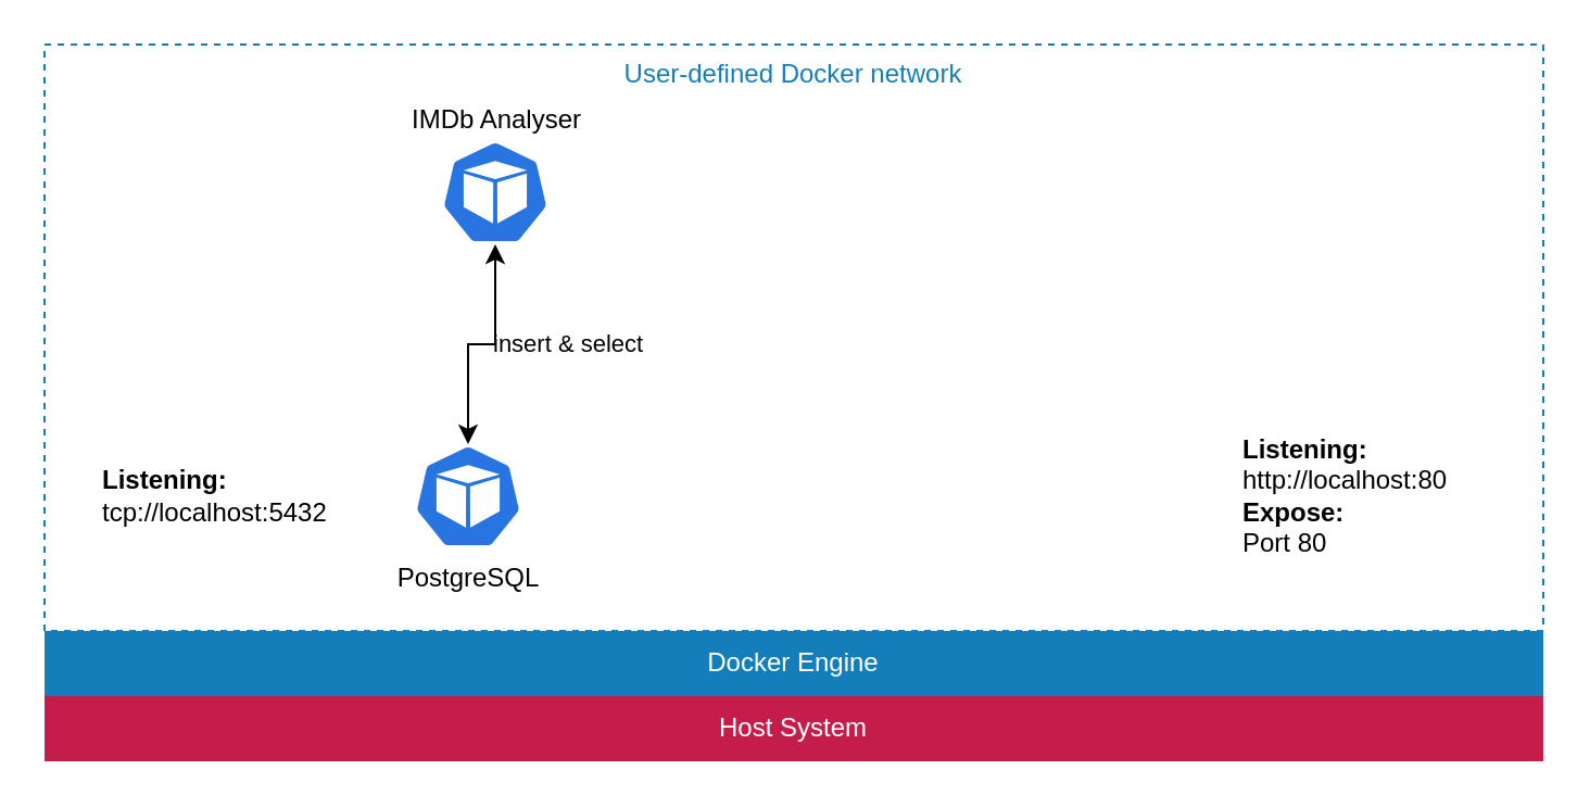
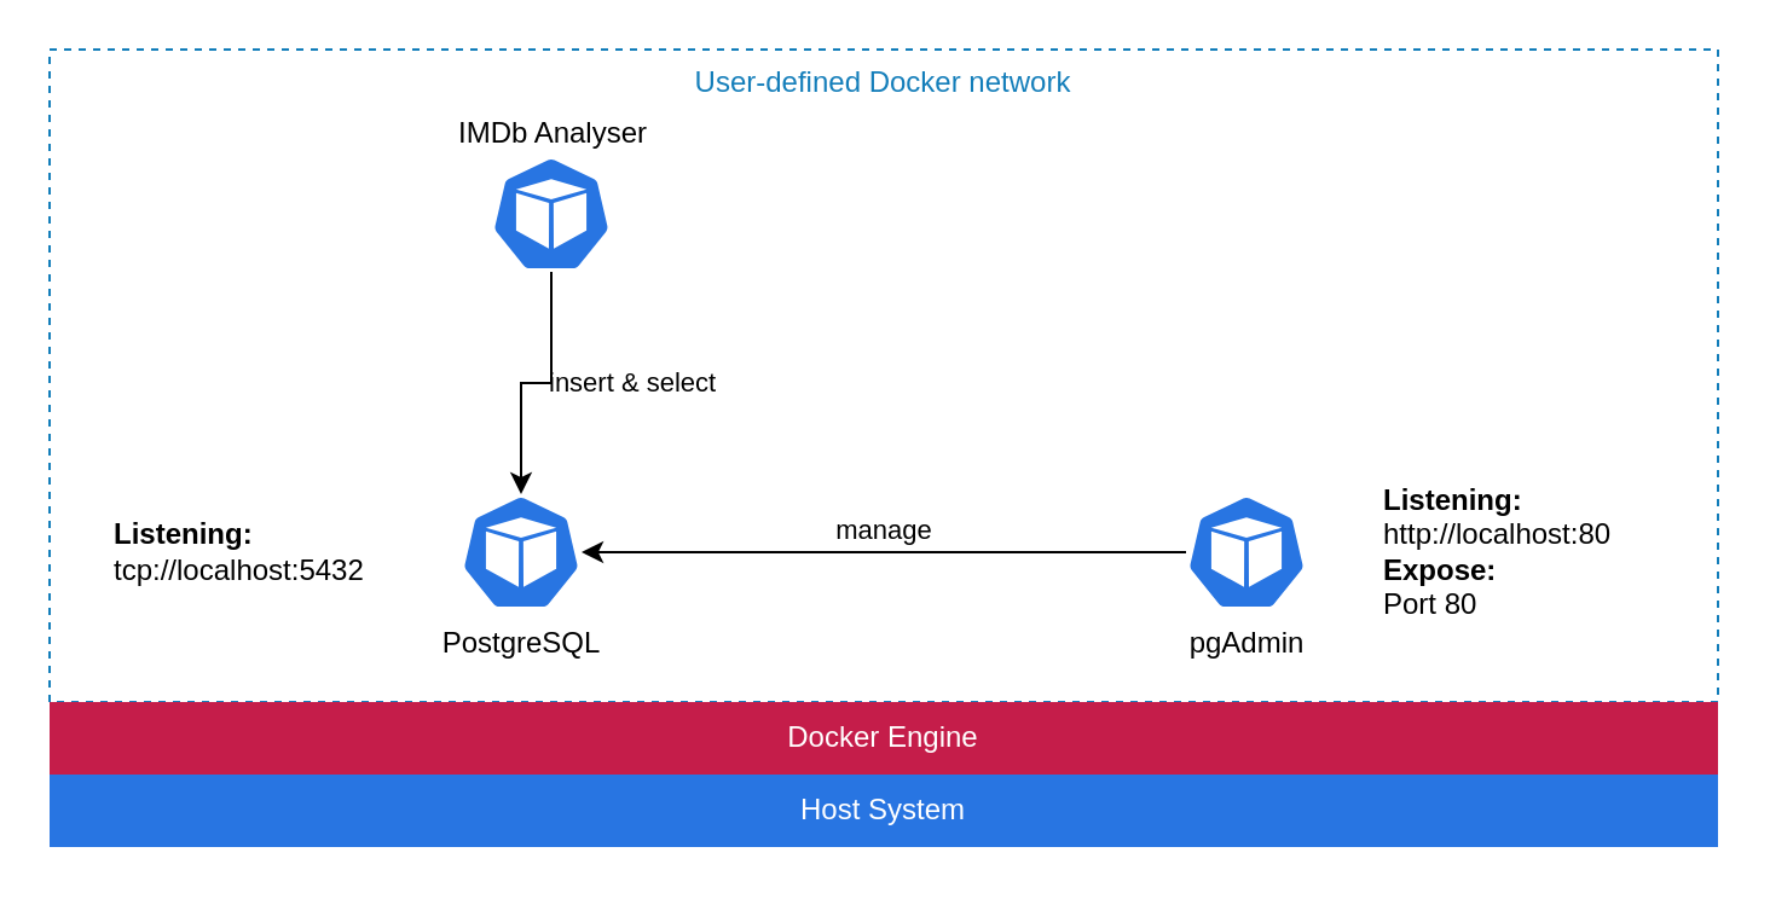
  <mxCell id="0" />
  <mxCell id="1" parent="0" />
  <mxCell id="2" value="User-defined Docker network" style="fillColor=none;strokeColor=#147EBA;dashed=1;verticalAlign=top;fontStyle=0;fontColor=#147EBA;" vertex="1" parent="1"><mxGeometry x="20" y="20" width="690" height="270" as="geometry" /></mxCell>
- <mxCell id="3" value="insert &amp;amp; select" style="edgeStyle=orthogonalEdgeStyle;rounded=0;orthogonalLoop=1;jettySize=auto;html=1;startArrow=classic;startFill=1;labelPosition=right;verticalLabelPosition=middle;align=left;verticalAlign=middle;spacing=6;labelBackgroundColor=none;" edge="1" parent="1" source="4" target="7"><mxGeometry relative="1" as="geometry" /></mxCell>
+ <mxCell id="3" value="insert &amp;amp; select" style="edgeStyle=orthogonalEdgeStyle;rounded=0;orthogonalLoop=1;jettySize=auto;html=1;startArrow=classic;startFill=1;labelPosition=right;verticalLabelPosition=middle;align=left;verticalAlign=middle;spacing=6;labelBackgroundColor=none;endArrow=none;" edge="1" parent="1" source="4" target="7"><mxGeometry relative="1" as="geometry" /></mxCell>
  <mxCell id="4" value="PostgreSQL" style="sketch=0;html=1;dashed=0;whitespace=wrap;fillColor=#2875E2;strokeColor=#ffffff;points=[[0.005,0.63,0],[0.1,0.2,0],[0.9,0.2,0],[0.5,0,0],[0.995,0.63,0],[0.72,0.99,0],[0.5,1,0],[0.28,0.99,0]];shape=mxgraph.kubernetes.icon;prIcon=pod;labelPosition=center;verticalLabelPosition=bottom;align=center;verticalAlign=top;" vertex="1" parent="1"><mxGeometry x="190" y="204" width="50" height="48" as="geometry" /></mxCell>
+ <mxCell id="5" value="manage" style="edgeStyle=orthogonalEdgeStyle;rounded=0;orthogonalLoop=1;jettySize=auto;html=1;labelPosition=center;verticalLabelPosition=top;align=center;verticalAlign=bottom;labelBackgroundColor=none;" edge="1" parent="1" source="6" target="4"><mxGeometry relative="1" as="geometry" /></mxCell>
+ <mxCell id="6" value="pgAdmin" style="sketch=0;html=1;dashed=0;whitespace=wrap;fillColor=#2875E2;strokeColor=#ffffff;points=[[0.005,0.63,0],[0.1,0.2,0],[0.9,0.2,0],[0.5,0,0],[0.995,0.63,0],[0.72,0.99,0],[0.5,1,0],[0.28,0.99,0]];shape=mxgraph.kubernetes.icon;prIcon=pod;labelPosition=center;verticalLabelPosition=bottom;align=center;verticalAlign=top;" vertex="1" parent="1"><mxGeometry x="490" y="204" width="50" height="48" as="geometry" /></mxCell>
  <mxCell id="7" value="IMDb Analyser" style="sketch=0;html=1;dashed=0;whitespace=wrap;fillColor=#2875E2;strokeColor=#ffffff;points=[[0.005,0.63,0],[0.1,0.2,0],[0.9,0.2,0],[0.5,0,0],[0.995,0.63,0],[0.72,0.99,0],[0.5,1,0],[0.28,0.99,0]];shape=mxgraph.kubernetes.icon;prIcon=pod;labelPosition=center;verticalLabelPosition=top;align=center;verticalAlign=bottom;" vertex="1" parent="1"><mxGeometry x="190" y="64" width="75" height="48" as="geometry" /></mxCell>
  <mxCell id="8" value="&lt;b&gt;Listening:&lt;/b&gt;&lt;br&gt;tcp://localhost:5432" style="text;html=1;strokeColor=none;fillColor=none;align=left;verticalAlign=middle;whiteSpace=wrap;rounded=0;" vertex="1" parent="1"><mxGeometry x="45" y="213" width="100" height="30" as="geometry" /></mxCell>
- <mxCell id="9" value="Docker Engine" style="rounded=0;whiteSpace=wrap;html=1;align=center;fillColor=#147EBA;fontColor=#FFFFFF;strokeColor=none;" vertex="1" parent="1"><mxGeometry x="20" y="290" width="690" height="30" as="geometry" /></mxCell>
- <mxCell id="10" value="Host System" style="rounded=0;whiteSpace=wrap;html=1;align=center;fillColor=#C51D4A;fontColor=#FFFFFF;strokeColor=none;" vertex="1" parent="1"><mxGeometry x="20" y="320" width="690" height="30" as="geometry" /></mxCell>
+ <mxCell id="9" value="Docker Engine" style="rounded=0;whiteSpace=wrap;html=1;align=center;fillColor=#c51d4a;fontColor=#FFFFFF;strokeColor=none;" vertex="1" parent="1"><mxGeometry x="20" y="290" width="690" height="30" as="geometry" /></mxCell>
+ <mxCell id="10" value="Host System" style="rounded=0;whiteSpace=wrap;html=1;align=center;fillColor=#2875e2;fontColor=#FFFFFF;strokeColor=none;" vertex="1" parent="1"><mxGeometry x="20" y="320" width="690" height="30" as="geometry" /></mxCell>
  <mxCell id="11" value="&lt;span&gt;&lt;b&gt;Listening:&lt;/b&gt;&lt;/span&gt;&lt;br&gt;&lt;span&gt;http://localhost:80&lt;/span&gt;&lt;br&gt;&lt;b&gt;Expose:&lt;/b&gt;&lt;br&gt;&lt;span&gt;Port 80&lt;/span&gt;" style="text;html=1;strokeColor=none;fillColor=none;align=left;verticalAlign=middle;whiteSpace=wrap;rounded=0;fontColor=#000000;" vertex="1" parent="1"><mxGeometry x="570" y="198" width="110" height="60" as="geometry" /></mxCell>
